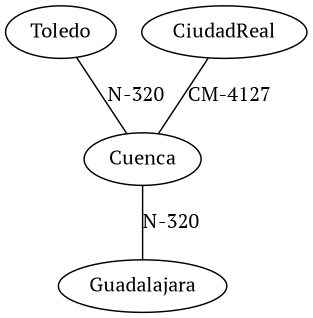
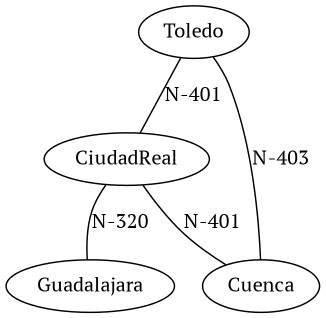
  strict graph {
    fontname="PT Serif"
    node [color=black fontname="PT Serif"]
    edge [color=black fontname="PT Serif"]
    n1 [label=Toledo]
    n2 [label=CiudadReal]
    n3 [label=Cuenca]
    n4 [label=Guadalajara]
-   n1 -- n3 [label="N-320"]
-   n2 -- n3 [label="CM-4127"]
-   n3 -- n4 [label="N-320"]
+   n1 -- n2 [label="N-401"]
+   n1 -- n3 [label="N-403"]
+   n2 -- n3 [label="N-401"]
+   n2 -- n4 [label="N-320"]
  }
